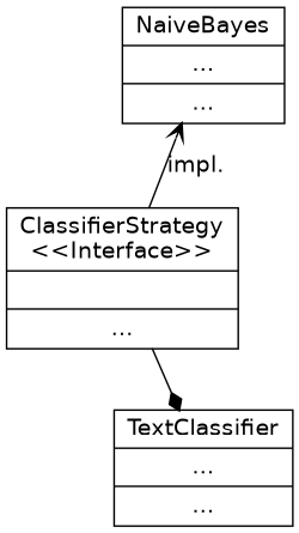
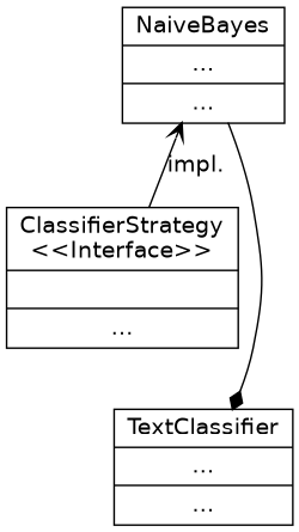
  digraph {
    fontname="DejaVu Sans"
    node [fontname="DejaVu Sans" shape=record]
    edge [fontname="DejaVu Sans"]
    n1 [label="{ClassifierStrategy\n\<\<Interface\>\>||...}"]
    n2 [label="{TextClassifier|...|...}"]
    n3 [label="{NaiveBayes|...|...}"]
-   n1 -> n2 [arrowhead=diamond]
+   n3 -> n2 [arrowhead=diamond]
    n3 -> n1 [arrowtail=open dir=back label="impl."]
  }
